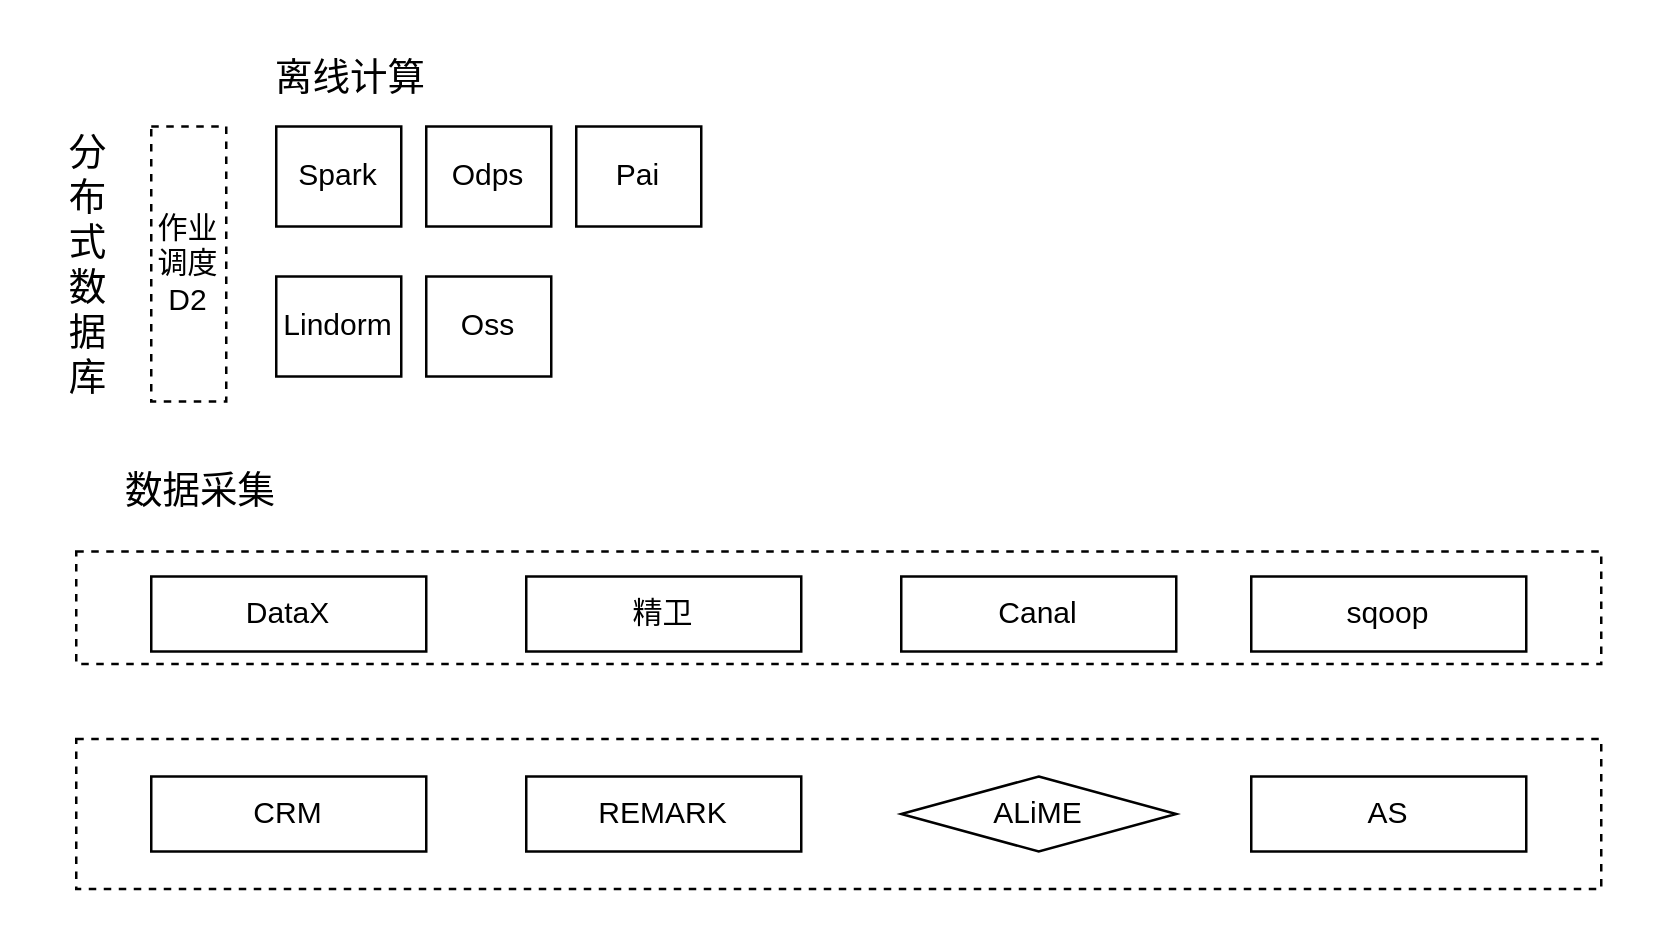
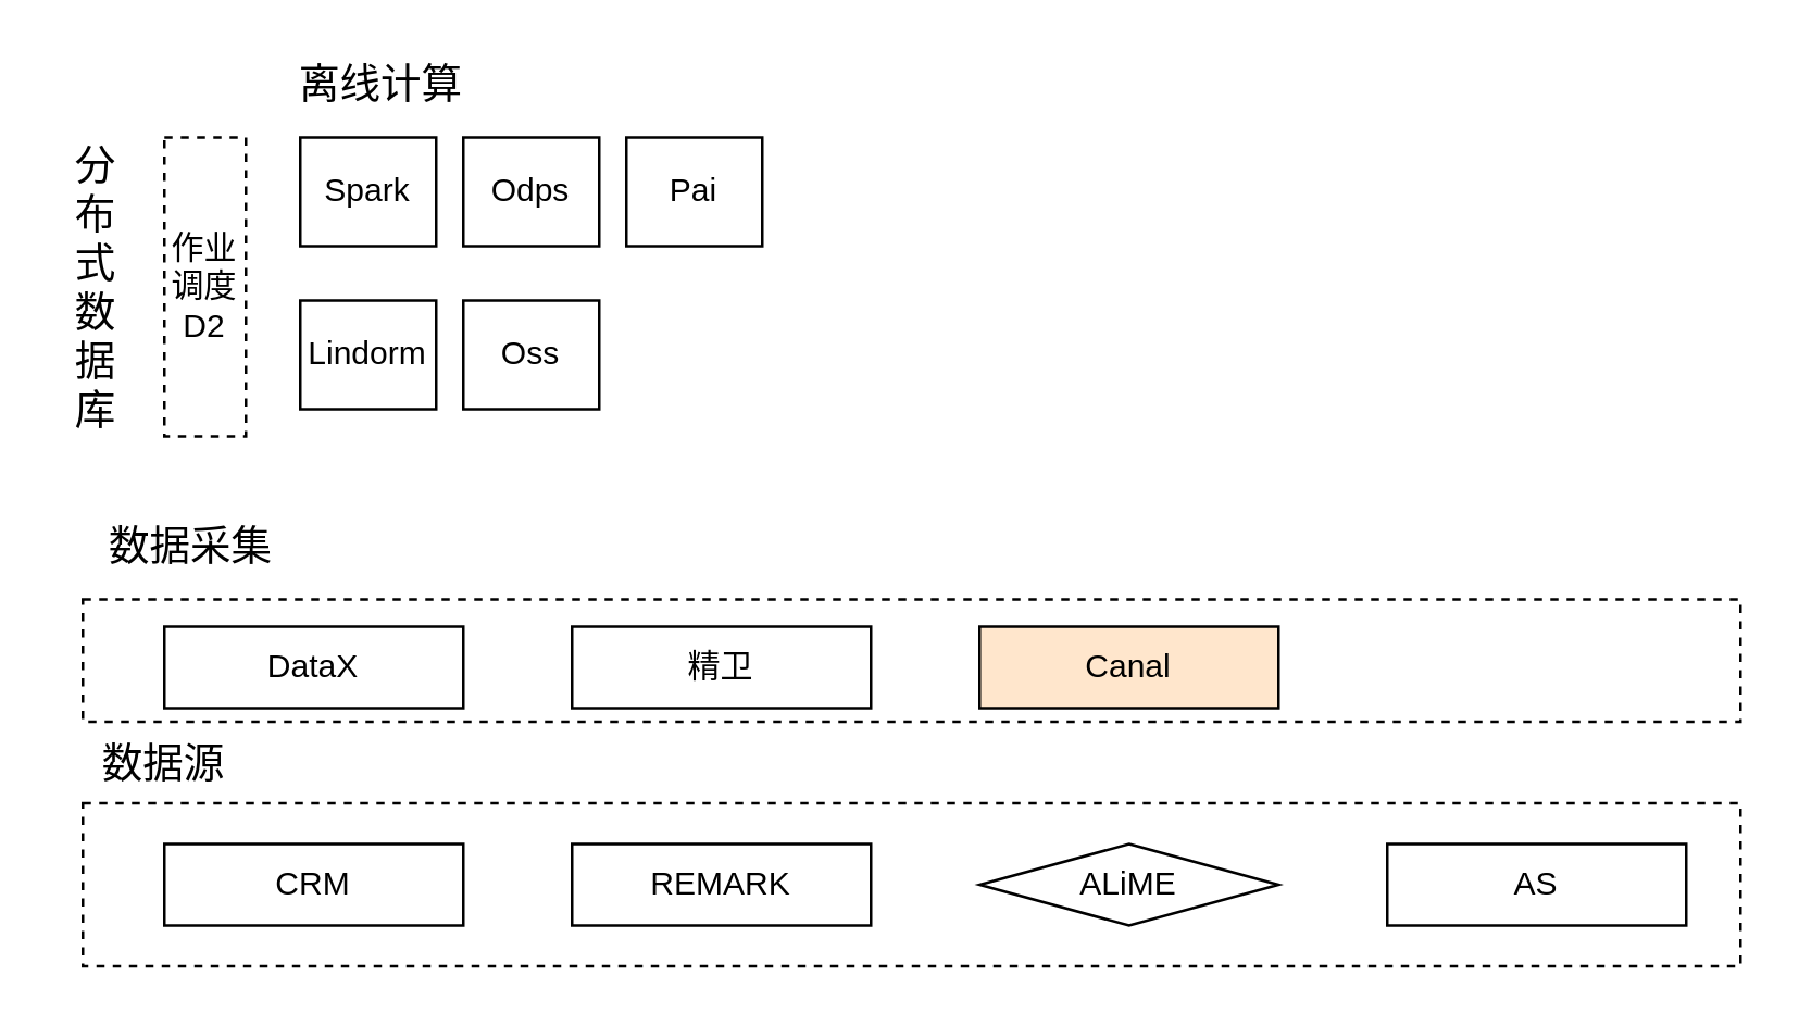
  <mxCell id="0" />
  <mxCell id="1" parent="0" />
  <mxCell id="2" value="" style="rounded=0;whiteSpace=wrap;html=1;fillColor=none;dashed=1;" vertex="1" parent="1"><mxGeometry x="30" y="220" width="610" height="45" as="geometry" /></mxCell>
  <mxCell id="3" value="CRM" style="rounded=0;whiteSpace=wrap;html=1;" vertex="1" parent="1"><mxGeometry x="60" y="310" width="110" height="30" as="geometry" /></mxCell>
  <mxCell id="4" value="REMARK" style="rounded=0;whiteSpace=wrap;html=1;" vertex="1" parent="1"><mxGeometry x="210" y="310" width="110" height="30" as="geometry" /></mxCell>
  <mxCell id="5" value="ALiME" style="rhombus;whiteSpace=wrap;html=1;" vertex="1" parent="1"><mxGeometry x="360" y="310" width="110" height="30" as="geometry" /></mxCell>
- <mxCell id="6" value="AS" style="rounded=0;whiteSpace=wrap;html=1;" vertex="1" parent="1"><mxGeometry x="500" y="310" width="110" height="30" as="geometry" /></mxCell>
+ <mxCell id="6" value="AS" style="rounded=0;whiteSpace=wrap;html=1;" vertex="1" parent="1"><mxGeometry x="510" y="310" width="110" height="30" as="geometry" /></mxCell>
  <mxCell id="7" value="" style="rounded=0;whiteSpace=wrap;html=1;fillColor=none;dashed=1;" vertex="1" parent="1"><mxGeometry x="30" y="295" width="610" height="60" as="geometry" /></mxCell>
+ <mxCell id="8" value="数据源" style="text;html=1;strokeColor=none;fillColor=none;align=center;verticalAlign=middle;whiteSpace=wrap;rounded=0;dashed=1;fontSize=15;" vertex="1" parent="1"><mxGeometry x="30" y="270" width="60" height="20" as="geometry" /></mxCell>
  <mxCell id="9" value="DataX" style="rounded=0;whiteSpace=wrap;html=1;" vertex="1" parent="1"><mxGeometry x="60" y="230" width="110" height="30" as="geometry" /></mxCell>
  <mxCell id="10" value="精卫" style="rounded=0;whiteSpace=wrap;html=1;" vertex="1" parent="1"><mxGeometry x="210" y="230" width="110" height="30" as="geometry" /></mxCell>
- <mxCell id="11" value="Canal" style="rounded=0;whiteSpace=wrap;html=1;" vertex="1" parent="1"><mxGeometry x="360" y="230" width="110" height="30" as="geometry" /></mxCell>
- <mxCell id="12" value="sqoop" style="rounded=0;whiteSpace=wrap;html=1;" vertex="1" parent="1"><mxGeometry x="500" y="230" width="110" height="30" as="geometry" /></mxCell>
- <mxCell id="13" value="数据采集" style="text;html=1;strokeColor=none;fillColor=none;align=center;verticalAlign=middle;whiteSpace=wrap;rounded=0;dashed=1;fontSize=15;" vertex="1" parent="1"><mxGeometry x="40" y="185" width="80" height="20" as="geometry" /></mxCell>
+ <mxCell id="11" value="Canal" style="rounded=0;whiteSpace=wrap;html=1;fillColor=#ffe6cc;" vertex="1" parent="1"><mxGeometry x="360" y="230" width="110" height="30" as="geometry" /></mxCell>
+ <mxCell id="13" value="数据采集" style="text;html=1;strokeColor=none;fillColor=none;align=center;verticalAlign=middle;whiteSpace=wrap;rounded=0;dashed=1;fontSize=15;" vertex="1" parent="1"><mxGeometry x="30" y="190" width="80" height="20" as="geometry" /></mxCell>
  <mxCell id="14" value="作业调度D2" style="rounded=0;whiteSpace=wrap;html=1;dashed=1;" vertex="1" parent="1"><mxGeometry x="60" y="50" width="30" height="110" as="geometry" /></mxCell>
  <mxCell id="15" value="Spark" style="rounded=0;whiteSpace=wrap;html=1;" vertex="1" parent="1"><mxGeometry x="110" y="50" width="50" height="40" as="geometry" /></mxCell>
  <mxCell id="16" value="Lindorm" style="rounded=0;whiteSpace=wrap;html=1;" vertex="1" parent="1"><mxGeometry x="110" y="110" width="50" height="40" as="geometry" /></mxCell>
  <mxCell id="17" value="Odps" style="rounded=0;whiteSpace=wrap;html=1;" vertex="1" parent="1"><mxGeometry x="170" y="50" width="50" height="40" as="geometry" /></mxCell>
  <mxCell id="18" value="Pai" style="rounded=0;whiteSpace=wrap;html=1;" vertex="1" parent="1"><mxGeometry x="230" y="50" width="50" height="40" as="geometry" /></mxCell>
  <mxCell id="19" value="Oss" style="rounded=0;whiteSpace=wrap;html=1;" vertex="1" parent="1"><mxGeometry x="170" y="110" width="50" height="40" as="geometry" /></mxCell>
  <mxCell id="20" value="离线计算" style="text;html=1;strokeColor=none;fillColor=none;align=center;verticalAlign=middle;whiteSpace=wrap;rounded=0;dashed=1;fontSize=15;" vertex="1" parent="1"><mxGeometry x="100" y="20" width="80" height="20" as="geometry" /></mxCell>
  <mxCell id="21" value="分布式数据库" style="text;html=1;strokeColor=none;fillColor=none;align=center;verticalAlign=middle;whiteSpace=wrap;rounded=0;dashed=1;fontSize=15;" vertex="1" parent="1"><mxGeometry x="20" y="95" width="30" height="20" as="geometry" /></mxCell>
